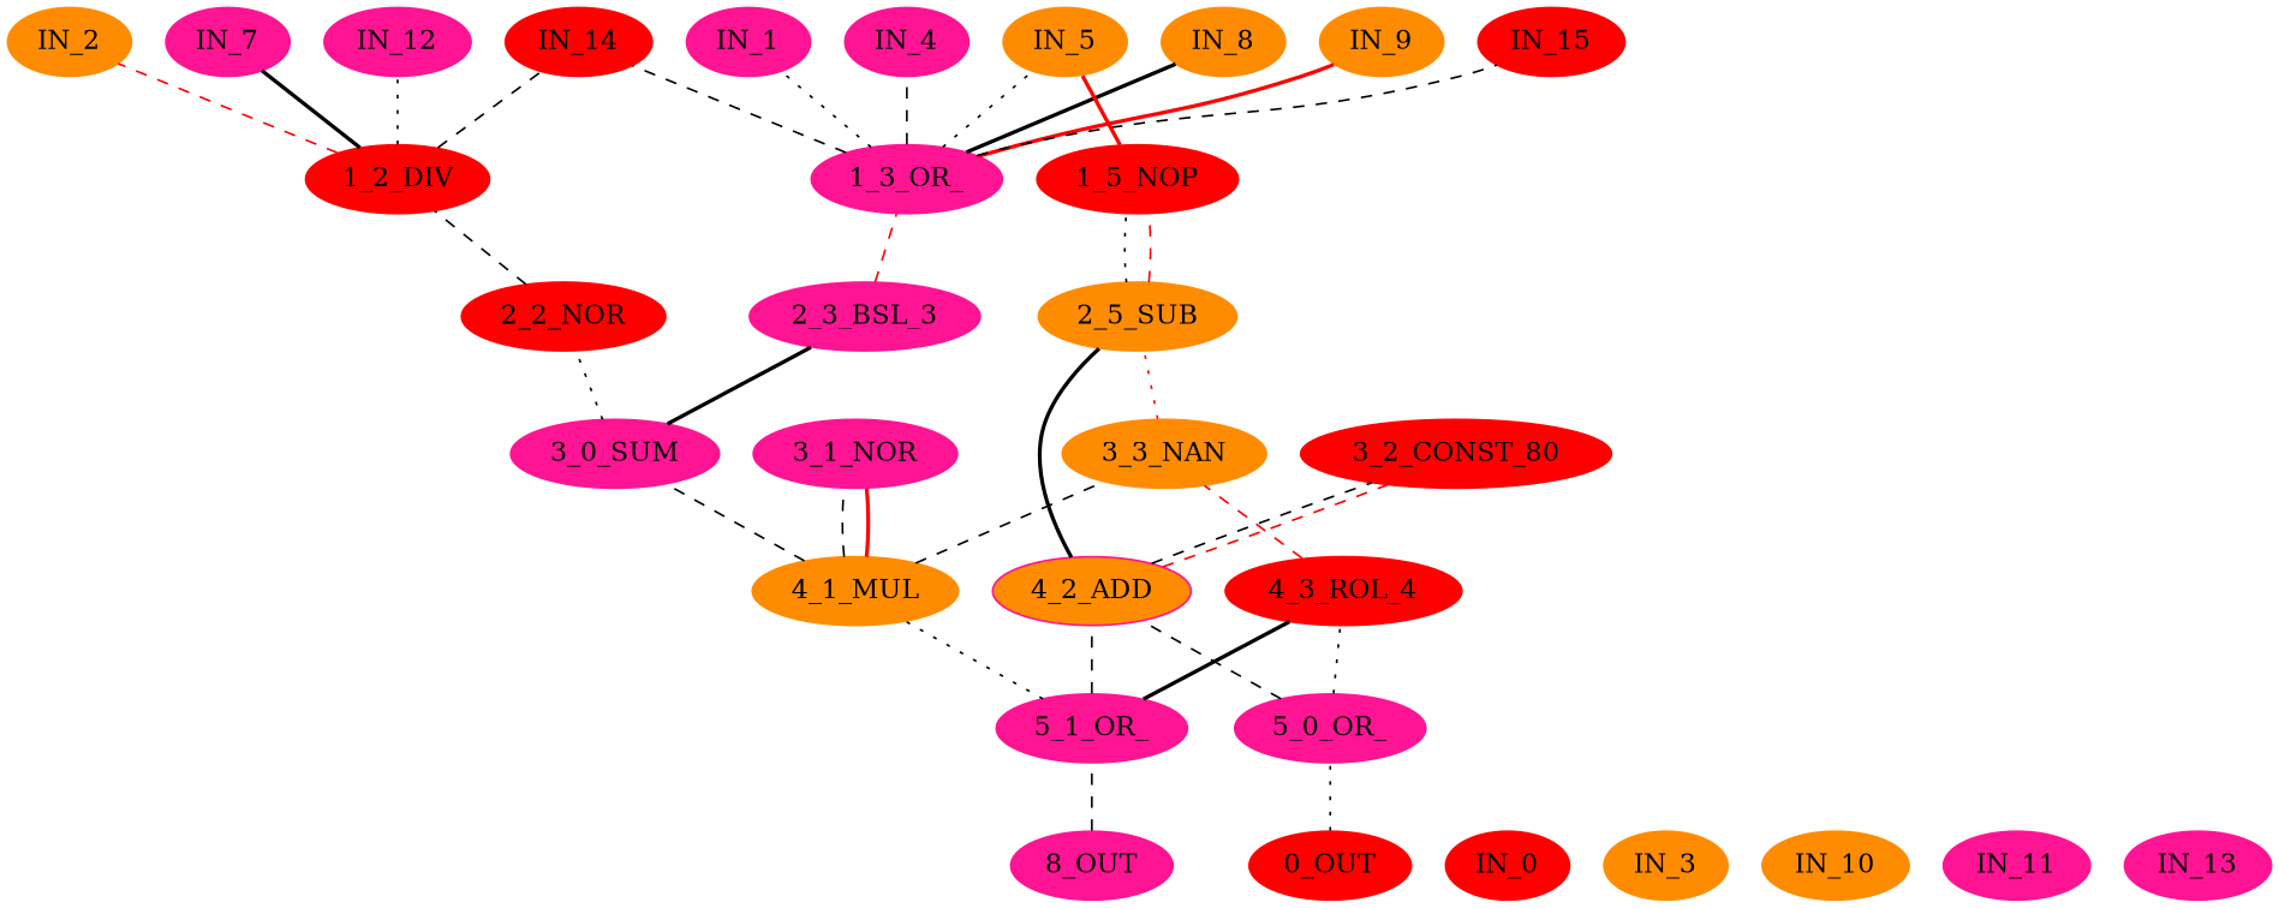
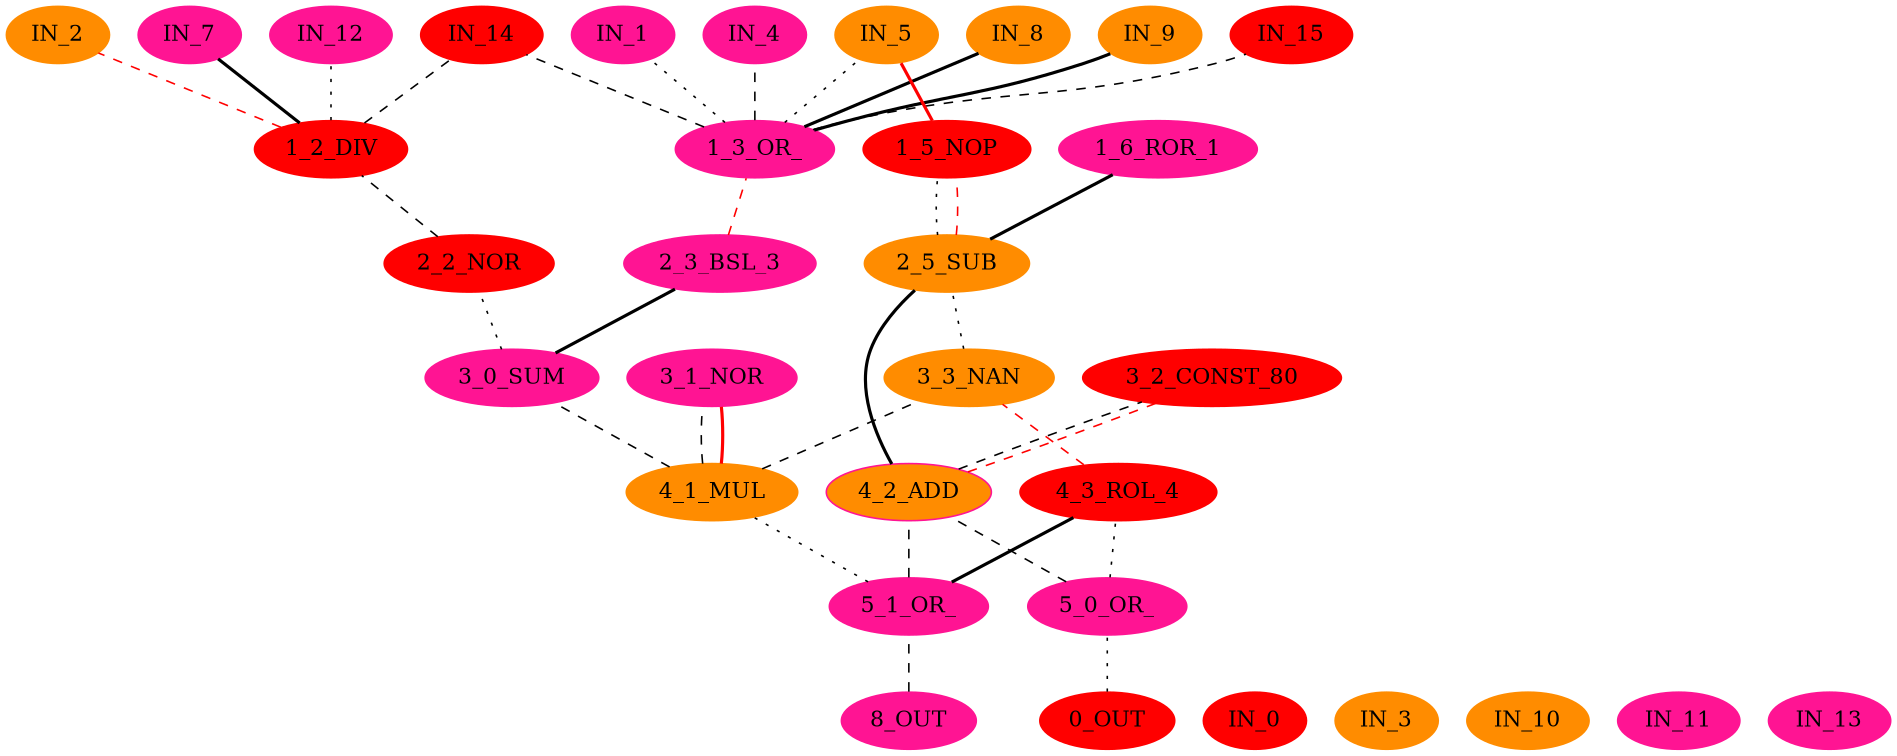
  digraph {
    ordering=out
    rankdir=BT
    node [color=deeppink style=filled]
    edge [dir=none style=dashed]
    "1_2_DIV" [color=red]
    "1_3_OR_"
    "1_5_NOP" [color=red]
+   "1_6_ROR_1"
    "2_2_NOR" [color=red]
    "2_3_BSL_3"
    "2_5_SUB" [color=darkorange]
    "3_0_SUM"
    "3_1_NOR"
    "3_2_CONST_80" [color=red]
    "3_3_NAN" [color=darkorange]
    "4_1_MUL" [color=darkorange]
    "4_2_ADD" [fillcolor=darkorange]
    "4_3_ROL_4" [color=red]
    "5_0_OR_"
    "5_1_OR_"
    IN_2 [color=darkorange]
    IN_7
    IN_12
    IN_14 [color=red]
    IN_1
    IN_4
    IN_5 [color=darkorange]
    IN_8 [color=darkorange]
    IN_9 [color=darkorange]
    IN_15 [color=red]
    IN_0 [color=red]
    IN_3 [color=darkorange]
    IN_10 [color=darkorange]
    IN_11
    IN_13
    "0_OUT" [color=red]
    n33 [label="8_OUT"]
    subgraph sub_1 {
      rank=same
      "1_2_DIV"
      "1_3_OR_"
      "1_5_NOP"
+     "1_6_ROR_1"
    }
    subgraph sub_2 {
      rank=same
      "2_2_NOR"
      "2_3_BSL_3"
      "2_5_SUB"
    }
    subgraph sub_3 {
      rank=same
      "3_0_SUM"
      "3_1_NOR"
      "3_2_CONST_80"
      "3_3_NAN"
    }
    subgraph sub_4 {
      rank=same
      "4_1_MUL"
      "4_2_ADD"
      "4_3_ROL_4"
    }
    subgraph sub_5 {
      rank=same
      "5_0_OR_"
      "5_1_OR_"
    }
    "1_2_DIV" -> IN_2 [color=red]
    "1_2_DIV" -> IN_7 [style=bold]
    "1_2_DIV" -> IN_12 [style=dotted]
    "1_2_DIV" -> IN_14
    "1_3_OR_" -> IN_14
    "1_3_OR_" -> IN_1 [style=dotted]
    "1_3_OR_" -> IN_4
    "1_3_OR_" -> IN_5 [style=dotted]
    "1_3_OR_" -> IN_8 [style=bold]
-   "1_3_OR_" -> IN_9 [style=bold color=red]
+   "1_3_OR_" -> IN_9 [style=bold]
    "1_3_OR_" -> IN_15
    "1_5_NOP" -> IN_5 [color=red style=bold]
    "2_2_NOR" -> "1_2_DIV"
    "2_3_BSL_3" -> "1_3_OR_" [color=red]
    "2_5_SUB" -> "1_5_NOP" [style=dotted]
    "2_5_SUB" -> "1_5_NOP" [color=red]
+   "2_5_SUB" -> "1_6_ROR_1" [style=bold]
    "3_0_SUM" -> "2_2_NOR" [style=dotted]
    "3_0_SUM" -> "2_3_BSL_3" [style=bold]
-   "3_3_NAN" -> "2_5_SUB" [style=dotted color=red]
+   "3_3_NAN" -> "2_5_SUB" [style=dotted]
    "4_1_MUL" -> "3_0_SUM"
    "4_1_MUL" -> "3_1_NOR"
    "4_1_MUL" -> "3_1_NOR" [color=red style=bold]
    "4_1_MUL" -> "3_3_NAN"
    "4_2_ADD" -> "2_5_SUB" [style=bold]
    "4_2_ADD" -> "3_2_CONST_80"
    "4_2_ADD" -> "3_2_CONST_80" [color=red]
    "4_3_ROL_4" -> "3_3_NAN" [color=red]
    "5_0_OR_" -> "4_2_ADD"
    "5_0_OR_" -> "4_3_ROL_4" [style=dotted]
    "5_1_OR_" -> "4_1_MUL" [style=dotted]
    "5_1_OR_" -> "4_2_ADD"
    "5_1_OR_" -> "4_3_ROL_4" [style=bold]
    "0_OUT" -> "5_0_OR_" [style=dotted]
    n33 -> "5_1_OR_"
  }
